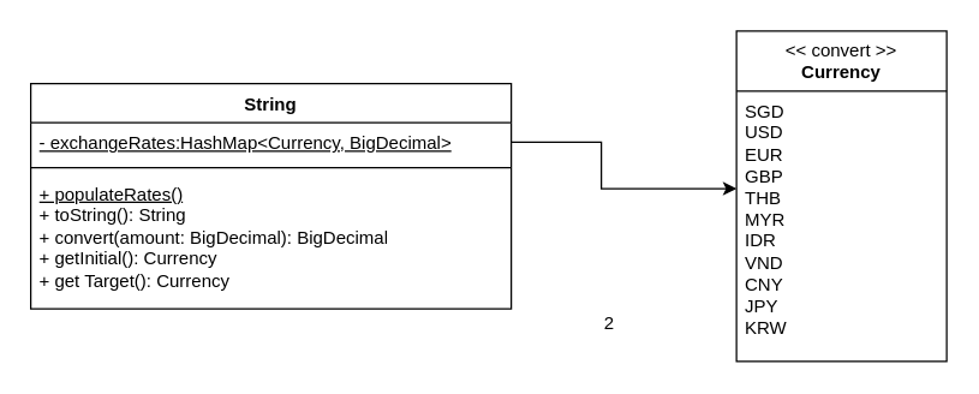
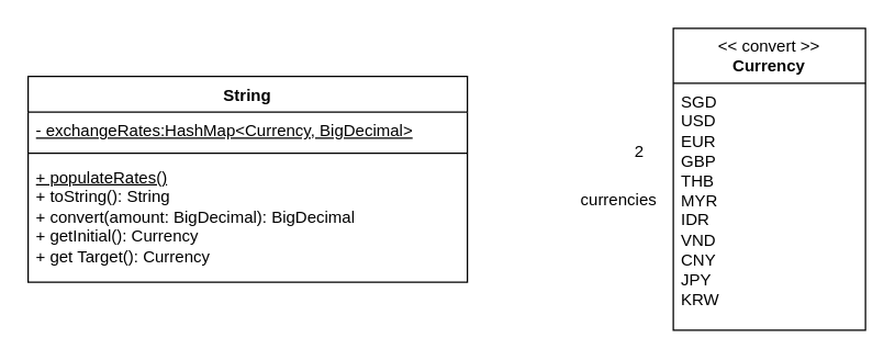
  <mxCell id="0" />
  <mxCell id="1" parent="0" />
  <mxCell id="2" value="String" style="swimlane;fontStyle=1;align=center;verticalAlign=top;childLayout=stackLayout;horizontal=1;startSize=26;horizontalStack=0;resizeParent=1;resizeParentMax=0;resizeLast=0;collapsible=1;marginBottom=0;whiteSpace=wrap;html=1;" vertex="1" parent="1"><mxGeometry x="20" y="55" width="320" height="150" as="geometry" /></mxCell>
  <mxCell id="3" value="&lt;u&gt;- exchangeRates:HashMap&amp;lt;Currency, BigDecimal&amp;gt;&lt;/u&gt;" style="text;strokeColor=none;fillColor=none;align=left;verticalAlign=top;spacingLeft=4;spacingRight=4;overflow=hidden;rotatable=0;points=[[0,0.5],[1,0.5]];portConstraint=eastwest;whiteSpace=wrap;html=1;" vertex="1" parent="2"><mxGeometry y="26" width="320" height="26" as="geometry" /></mxCell>
  <mxCell id="4" value="" style="line;strokeWidth=1;fillColor=none;align=left;verticalAlign=middle;spacingTop=-1;spacingLeft=3;spacingRight=3;rotatable=0;labelPosition=right;points=[];portConstraint=eastwest;strokeColor=inherit;" vertex="1" parent="2"><mxGeometry y="52" width="320" height="8" as="geometry" /></mxCell>
  <mxCell id="5" value="&lt;u&gt;+ populateRates()&lt;/u&gt;&lt;br&gt;+ toString(): String&lt;br&gt;+ convert(amount: BigDecimal): BigDecimal&lt;br&gt;+ getInitial(): Currency&lt;br&gt;+ get Target(): Currency" style="text;strokeColor=none;fillColor=none;align=left;verticalAlign=top;spacingLeft=4;spacingRight=4;overflow=hidden;rotatable=0;points=[[0,0.5],[1,0.5]];portConstraint=eastwest;whiteSpace=wrap;html=1;" vertex="1" parent="2"><mxGeometry y="60" width="320" height="90" as="geometry" /></mxCell>
  <mxCell id="6" value="&amp;lt;&amp;lt; convert &amp;gt;&amp;gt;&lt;br&gt;&lt;b&gt;Currency&lt;/b&gt;" style="swimlane;fontStyle=0;childLayout=stackLayout;horizontal=1;startSize=40;fillColor=none;horizontalStack=0;resizeParent=1;resizeParentMax=0;resizeLast=0;collapsible=1;marginBottom=0;whiteSpace=wrap;html=1;" vertex="1" parent="1"><mxGeometry x="490" y="20" width="140" height="220" as="geometry" /></mxCell>
  <mxCell id="7" value="SGD&lt;br&gt;USD&lt;br&gt;EUR&lt;br&gt;GBP&lt;br&gt;THB&lt;br&gt;MYR&lt;br&gt;IDR&lt;br&gt;VND&lt;br&gt;CNY&lt;br&gt;JPY&lt;br&gt;KRW" style="text;strokeColor=none;fillColor=none;align=left;verticalAlign=top;spacingLeft=4;spacingRight=4;overflow=hidden;rotatable=0;points=[[0,0.5],[1,0.5]];portConstraint=eastwest;whiteSpace=wrap;html=1;" vertex="1" parent="6"><mxGeometry y="40" width="140" height="180" as="geometry" /></mxCell>
- <mxCell id="8" value="" style="endArrow=classic;html=1;rounded=0;exitX=1;exitY=0.5;exitDx=0;exitDy=0;entryX=0;entryY=0.361;entryDx=0;entryDy=0;entryPerimeter=0;" edge="1" parent="1" source="3" target="7"><mxGeometry width="50" height="50" relative="1" as="geometry"><mxPoint x="340" y="215" as="sourcePoint" /><mxPoint x="480" y="45" as="targetPoint" /><Array as="points"><mxPoint x="400" y="94" /><mxPoint x="400" y="125" /></Array></mxGeometry></mxCell>
- <mxCell id="10" value="2" style="text;html=1;align=center;verticalAlign=middle;resizable=0;points=[];autosize=1;strokeColor=none;fillColor=none;" vertex="1" parent="1"><mxGeometry x="390" y="200" width="30" height="30" as="geometry" /></mxCell>
+ <mxCell id="9" value="currencies" style="text;html=1;align=center;verticalAlign=middle;resizable=0;points=[];autosize=1;strokeColor=none;fillColor=none;" vertex="1" parent="1"><mxGeometry x="410" y="130" width="80" height="30" as="geometry" /></mxCell>
+ <mxCell id="10" value="2" style="text;html=1;align=center;verticalAlign=middle;resizable=0;points=[];autosize=1;strokeColor=none;fillColor=none;" vertex="1" parent="1"><mxGeometry x="450" y="95" width="30" height="30" as="geometry" /></mxCell>
